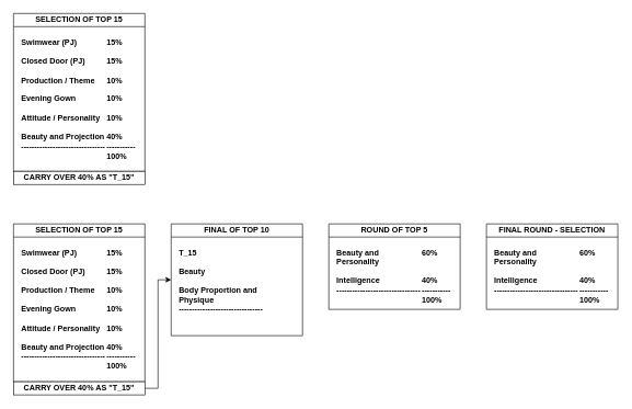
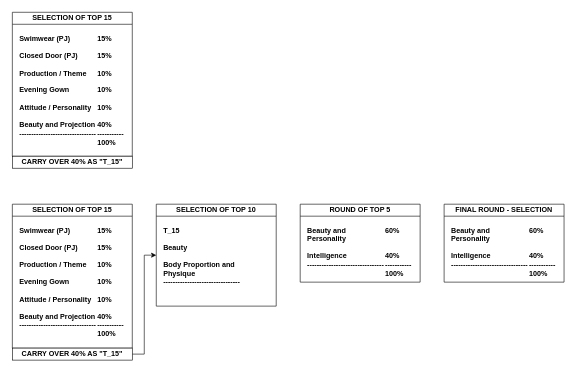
  <mxCell id="0" />
  <mxCell id="1" parent="0" />
  <mxCell id="2" value="SELECTION OF TOP 15" style="swimlane;whiteSpace=wrap;html=1;startSize=20;" parent="1" vertex="1"><mxGeometry x="20" y="340" width="200" height="240" as="geometry" /></mxCell>
  <mxCell id="3" value="Swimwear (PJ)&lt;div&gt;&lt;br&gt;&lt;div&gt;Closed Door (PJ)&lt;/div&gt;&lt;div&gt;&lt;br&gt;&lt;/div&gt;&lt;div&gt;Production / Theme&lt;/div&gt;&lt;div&gt;&lt;br&gt;&lt;/div&gt;&lt;div&gt;Evening Gown&lt;/div&gt;&lt;div&gt;&lt;br&gt;&lt;/div&gt;&lt;div&gt;Attitude / Personality&lt;/div&gt;&lt;div&gt;&lt;br&gt;&lt;/div&gt;&lt;div&gt;Beauty and Projection&lt;/div&gt;&lt;div&gt;--------------------------------&lt;/div&gt;&lt;/div&gt;" style="text;html=1;align=left;verticalAlign=top;whiteSpace=wrap;rounded=0;fontStyle=1" parent="2" vertex="1"><mxGeometry x="10" y="30" width="130" height="200" as="geometry" /></mxCell>
  <mxCell id="4" value="15%&lt;div&gt;&lt;br&gt;&lt;div&gt;15%&lt;/div&gt;&lt;div&gt;&lt;br&gt;&lt;/div&gt;&lt;div&gt;10%&lt;/div&gt;&lt;div&gt;&lt;br&gt;&lt;/div&gt;&lt;div&gt;10%&lt;/div&gt;&lt;div&gt;&lt;br&gt;&lt;/div&gt;&lt;div&gt;10%&lt;/div&gt;&lt;div&gt;&lt;br&gt;&lt;/div&gt;&lt;div&gt;40%&lt;/div&gt;&lt;div&gt;-----------&lt;/div&gt;&lt;div&gt;100%&lt;/div&gt;&lt;/div&gt;" style="text;html=1;align=left;verticalAlign=top;whiteSpace=wrap;rounded=0;fontStyle=1" parent="2" vertex="1"><mxGeometry x="140" y="30" width="50" height="200" as="geometry" /></mxCell>
  <mxCell id="5" style="edgeStyle=orthogonalEdgeStyle;rounded=0;orthogonalLoop=1;jettySize=auto;html=1;entryX=0;entryY=0.5;entryDx=0;entryDy=0;" parent="1" source="6" target="7" edge="1"><mxGeometry relative="1" as="geometry" /></mxCell>
  <mxCell id="6" value="CARRY OVER 40% AS &quot;T_15&quot;" style="rounded=0;whiteSpace=wrap;html=1;fontStyle=1" parent="1" vertex="1"><mxGeometry x="20" y="580" width="200" height="20" as="geometry" /></mxCell>
- <mxCell id="7" value="FINAL OF TOP 10" style="swimlane;whiteSpace=wrap;html=1;startSize=20;" parent="1" vertex="1"><mxGeometry x="260" y="340" width="200" height="170" as="geometry" /></mxCell>
+ <mxCell id="7" value="SELECTION OF TOP 10" style="swimlane;whiteSpace=wrap;html=1;startSize=20;" parent="1" vertex="1"><mxGeometry x="260" y="340" width="200" height="170" as="geometry" /></mxCell>
  <mxCell id="8" value="T_15&lt;div&gt;&lt;br&gt;&lt;/div&gt;&lt;div&gt;Beauty&lt;/div&gt;&lt;div&gt;&lt;br&gt;&lt;/div&gt;&lt;div&gt;Body Proportion and Physique&lt;/div&gt;&lt;div&gt;&lt;div&gt;--------------------------------&lt;/div&gt;&lt;/div&gt;" style="text;html=1;align=left;verticalAlign=top;whiteSpace=wrap;rounded=0;fontStyle=1" parent="7" vertex="1"><mxGeometry x="10" y="30" width="130" height="130" as="geometry" /></mxCell>
  <mxCell id="9" value="ROUND OF TOP 5" style="swimlane;whiteSpace=wrap;html=1;startSize=20;" parent="1" vertex="1"><mxGeometry x="500" y="340" width="200" height="130" as="geometry" /></mxCell>
  <mxCell id="10" value="Beauty and Personality&lt;div&gt;&lt;br&gt;&lt;/div&gt;&lt;div&gt;Intelligence&lt;br&gt;&lt;div&gt;&lt;div&gt;--------------------------------&lt;/div&gt;&lt;/div&gt;&lt;/div&gt;" style="text;html=1;align=left;verticalAlign=top;whiteSpace=wrap;rounded=0;fontStyle=1" parent="9" vertex="1"><mxGeometry x="10" y="30" width="130" height="100" as="geometry" /></mxCell>
  <mxCell id="11" value="&lt;div&gt;60%&lt;/div&gt;&lt;div&gt;&lt;br&gt;&lt;/div&gt;&lt;div&gt;&lt;br&gt;&lt;/div&gt;&lt;div&gt;40%&lt;br&gt;&lt;div&gt;-----------&lt;/div&gt;&lt;div&gt;100%&lt;/div&gt;&lt;/div&gt;" style="text;html=1;align=left;verticalAlign=top;whiteSpace=wrap;rounded=0;fontStyle=1" parent="9" vertex="1"><mxGeometry x="140" y="30" width="50" height="100" as="geometry" /></mxCell>
  <mxCell id="12" value="FINAL ROUND - SELECTION" style="swimlane;whiteSpace=wrap;html=1;startSize=20;" parent="1" vertex="1"><mxGeometry x="740" y="340" width="200" height="130" as="geometry" /></mxCell>
  <mxCell id="13" value="Beauty and Personality&lt;div&gt;&lt;br&gt;&lt;/div&gt;&lt;div&gt;Intelligence&lt;br&gt;&lt;div&gt;&lt;div&gt;--------------------------------&lt;/div&gt;&lt;/div&gt;&lt;/div&gt;" style="text;html=1;align=left;verticalAlign=top;whiteSpace=wrap;rounded=0;fontStyle=1" parent="12" vertex="1"><mxGeometry x="10" y="30" width="130" height="100" as="geometry" /></mxCell>
  <mxCell id="14" value="&lt;div&gt;60%&lt;/div&gt;&lt;div&gt;&lt;br&gt;&lt;/div&gt;&lt;div&gt;&lt;br&gt;&lt;/div&gt;&lt;div&gt;40%&lt;br&gt;&lt;div&gt;-----------&lt;/div&gt;&lt;div&gt;100%&lt;/div&gt;&lt;/div&gt;" style="text;html=1;align=left;verticalAlign=top;whiteSpace=wrap;rounded=0;fontStyle=1" parent="12" vertex="1"><mxGeometry x="140" y="30" width="50" height="100" as="geometry" /></mxCell>
  <mxCell id="15" value="SELECTION OF TOP 15" style="swimlane;whiteSpace=wrap;html=1;startSize=20;" parent="1" vertex="1"><mxGeometry x="20" y="20" width="200" height="240" as="geometry" /></mxCell>
  <mxCell id="16" value="Swimwear (PJ)&lt;div&gt;&lt;br&gt;&lt;div&gt;Closed Door (PJ)&lt;/div&gt;&lt;div&gt;&lt;br&gt;&lt;/div&gt;&lt;div&gt;Production / Theme&lt;/div&gt;&lt;div&gt;&lt;br&gt;&lt;/div&gt;&lt;div&gt;Evening Gown&lt;/div&gt;&lt;div&gt;&lt;br&gt;&lt;/div&gt;&lt;div&gt;Attitude / Personality&lt;/div&gt;&lt;div&gt;&lt;br&gt;&lt;/div&gt;&lt;div&gt;Beauty and Projection&lt;/div&gt;&lt;div&gt;--------------------------------&lt;/div&gt;&lt;/div&gt;" style="text;html=1;align=left;verticalAlign=top;whiteSpace=wrap;rounded=0;fontStyle=1" parent="15" vertex="1"><mxGeometry x="10" y="30" width="130" height="200" as="geometry" /></mxCell>
  <mxCell id="17" value="15%&lt;div&gt;&lt;br&gt;&lt;div&gt;15%&lt;/div&gt;&lt;div&gt;&lt;br&gt;&lt;/div&gt;&lt;div&gt;10%&lt;/div&gt;&lt;div&gt;&lt;br&gt;&lt;/div&gt;&lt;div&gt;10%&lt;/div&gt;&lt;div&gt;&lt;br&gt;&lt;/div&gt;&lt;div&gt;10%&lt;/div&gt;&lt;div&gt;&lt;br&gt;&lt;/div&gt;&lt;div&gt;40%&lt;/div&gt;&lt;div&gt;-----------&lt;/div&gt;&lt;div&gt;100%&lt;/div&gt;&lt;/div&gt;" style="text;html=1;align=left;verticalAlign=top;whiteSpace=wrap;rounded=0;fontStyle=1" parent="15" vertex="1"><mxGeometry x="140" y="30" width="50" height="200" as="geometry" /></mxCell>
  <mxCell id="18" value="CARRY OVER 40% AS &quot;T_15&quot;" style="rounded=0;whiteSpace=wrap;html=1;fontStyle=1" parent="1" vertex="1"><mxGeometry x="20" width="200" height="20" as="geometry" y="260" /></mxCell>
